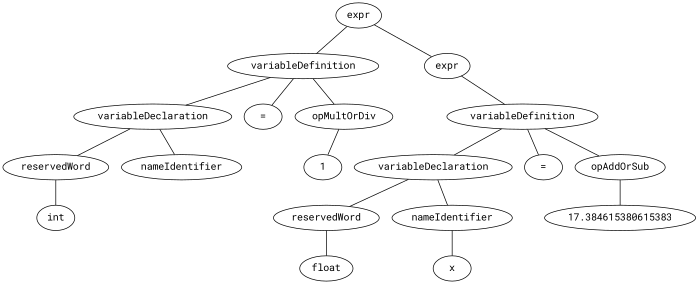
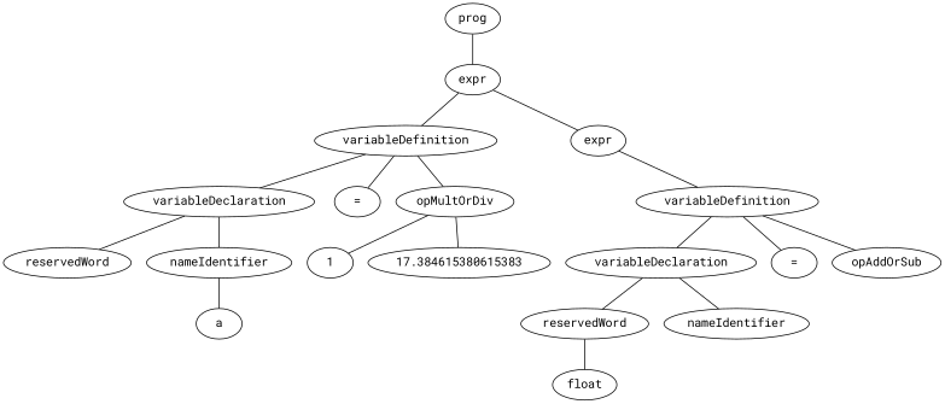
  graph {
    fontname="Roboto Mono"
    node [fontname="Roboto Mono"]
    edge [fontname="Roboto Mono"]
+   n1 [label=prog]
    n2 [label=expr]
    n3 [label=variableDefinition]
    n4 [label=expr]
    n5 [label=variableDeclaration]
    n6 [label="="]
    n7 [label=opMultOrDiv]
    n8 [label=variableDefinition]
    n9 [label=reservedWord]
    n10 [label=nameIdentifier]
    n11 [label=1]
-   n12 [label=int]
+   n13 [label=a]
    n14 [label=variableDeclaration]
    n15 [label="="]
    n16 [label=opAddOrSub]
    n17 [label=reservedWord]
    n18 [label=nameIdentifier]
    n19 [label=17.384615380615383]
    n20 [label=float]
-   n21 [label=x]
+   n1 -- n2
    n2 -- n3
    n2 -- n4
    n3 -- n5
    n3 -- n6
    n3 -- n7
    n4 -- n8
    n5 -- n9
    n5 -- n10
    n7 -- n11
    n8 -- n14
    n8 -- n15
    n8 -- n16
-   n9 -- n12
+   n10 -- n13
    n14 -- n17
    n14 -- n18
-   n16 -- n19
+   n7 -- n19
    n17 -- n20
-   n18 -- n21
  }
